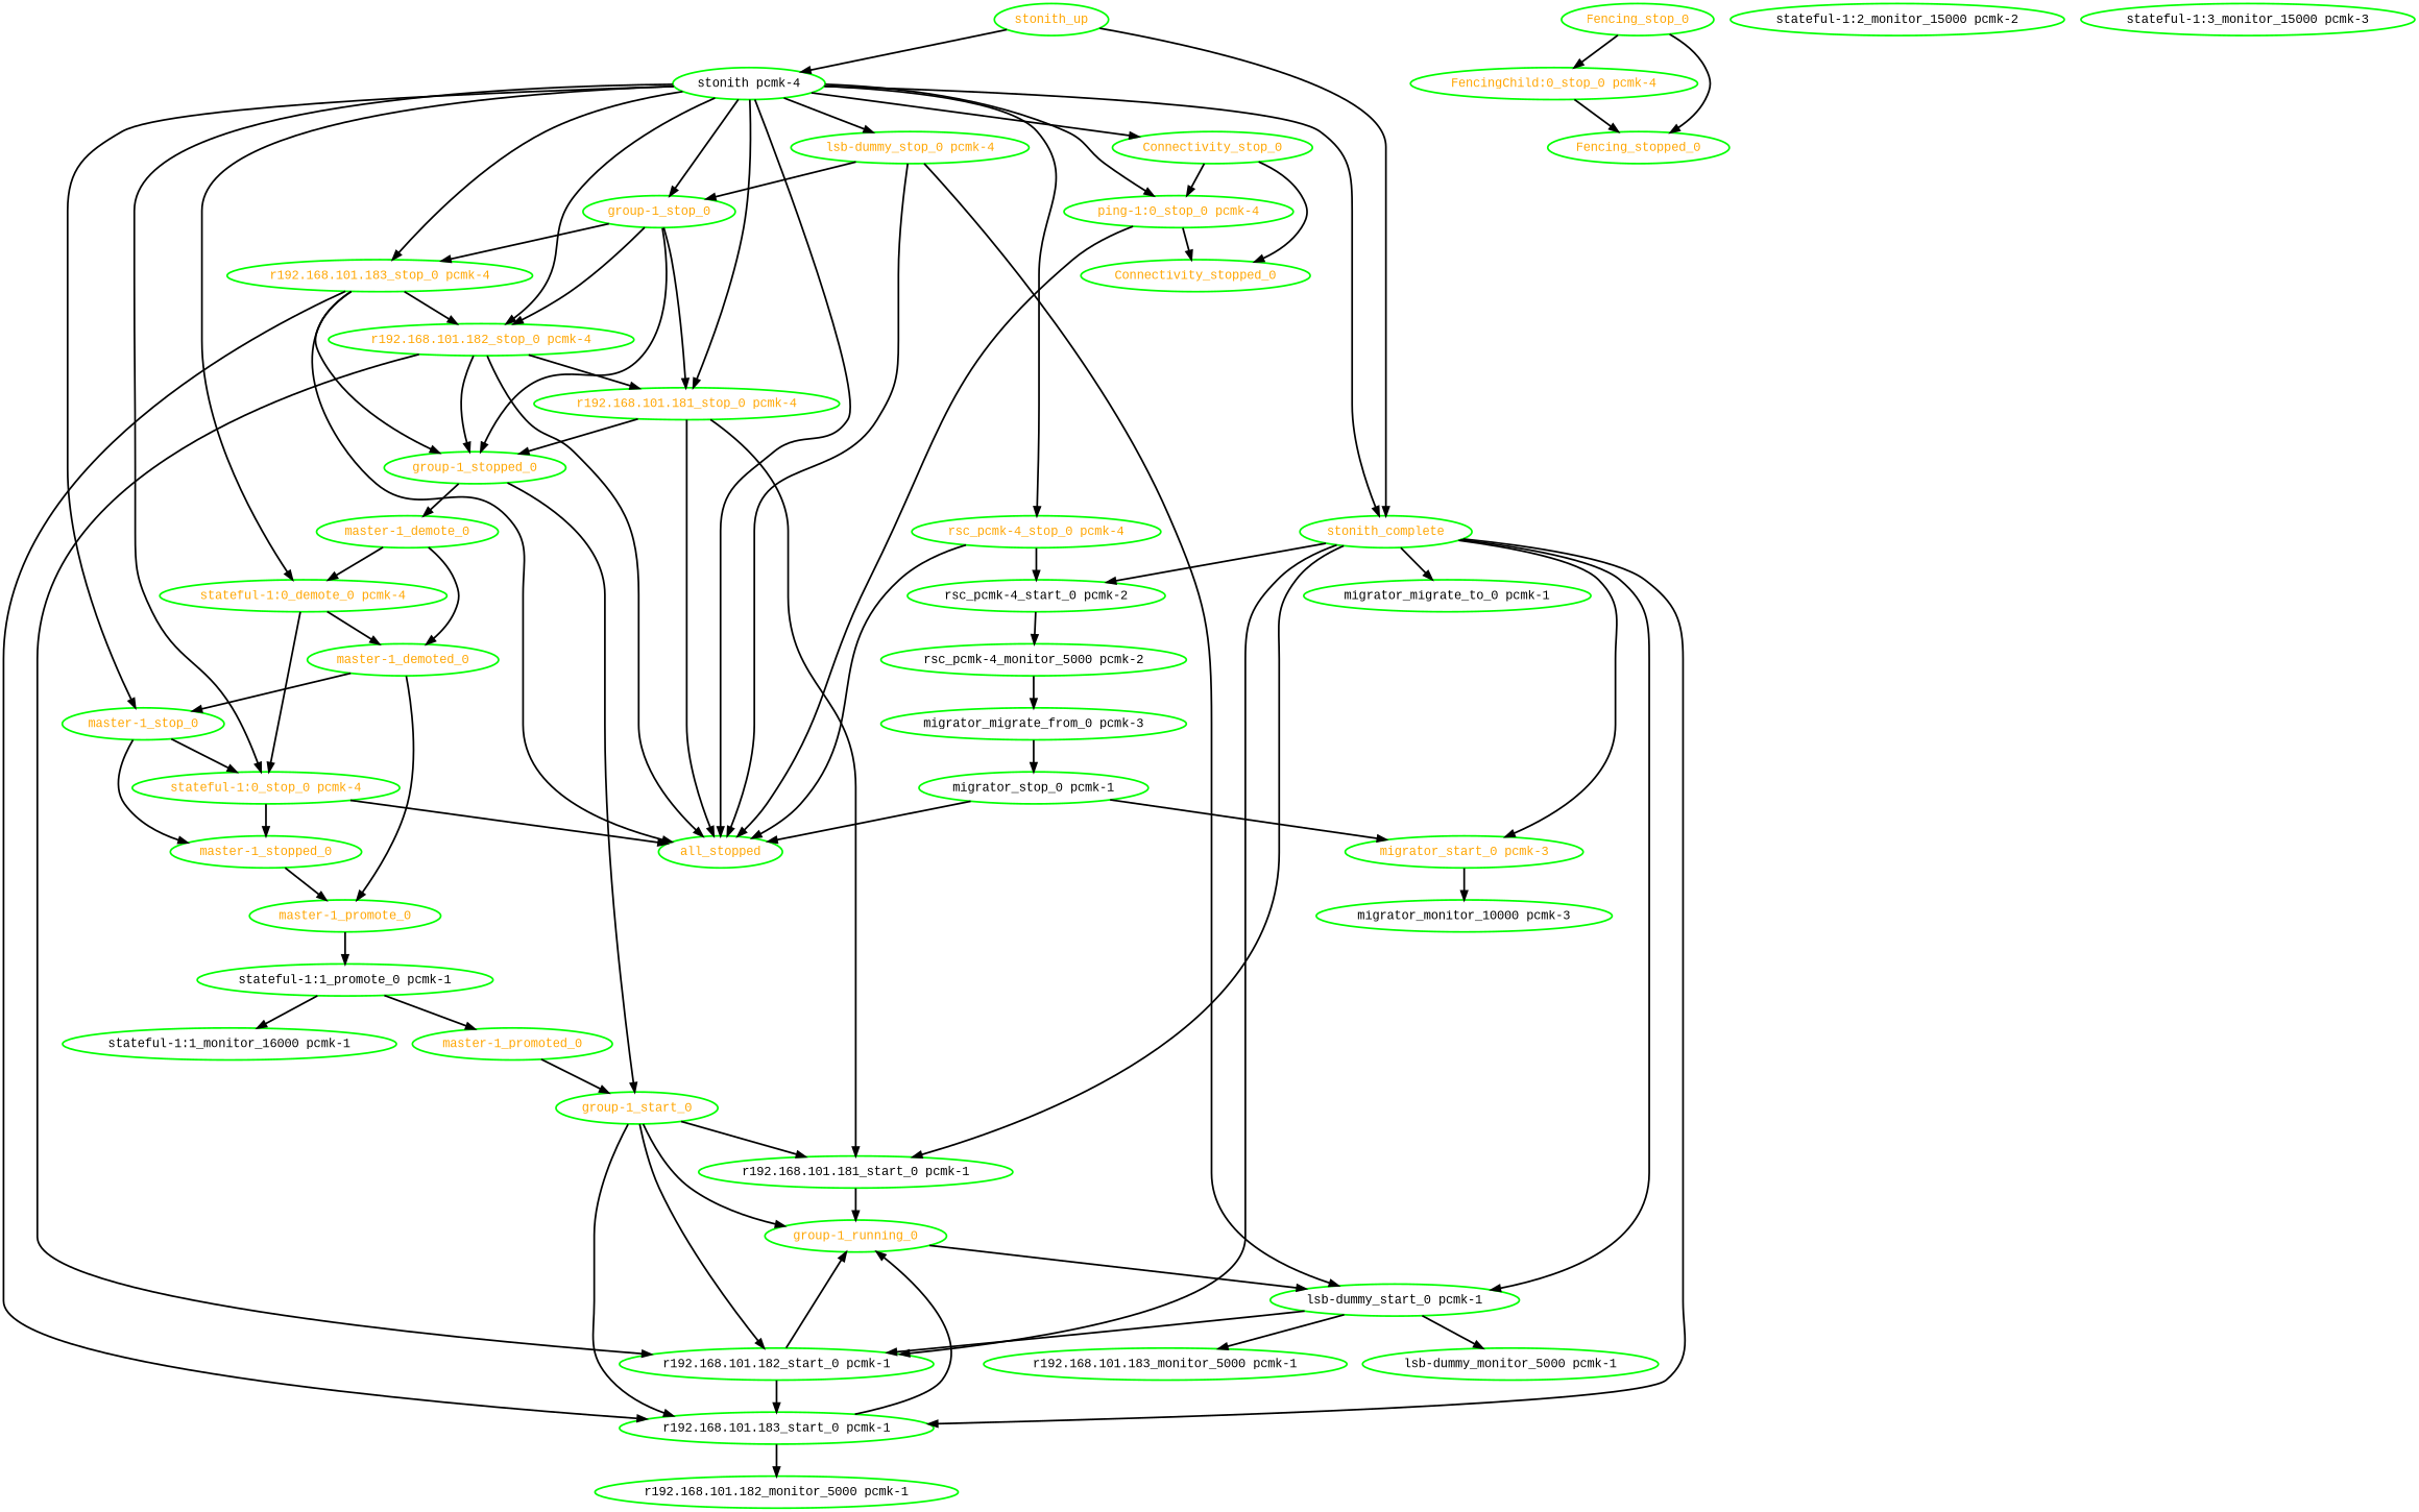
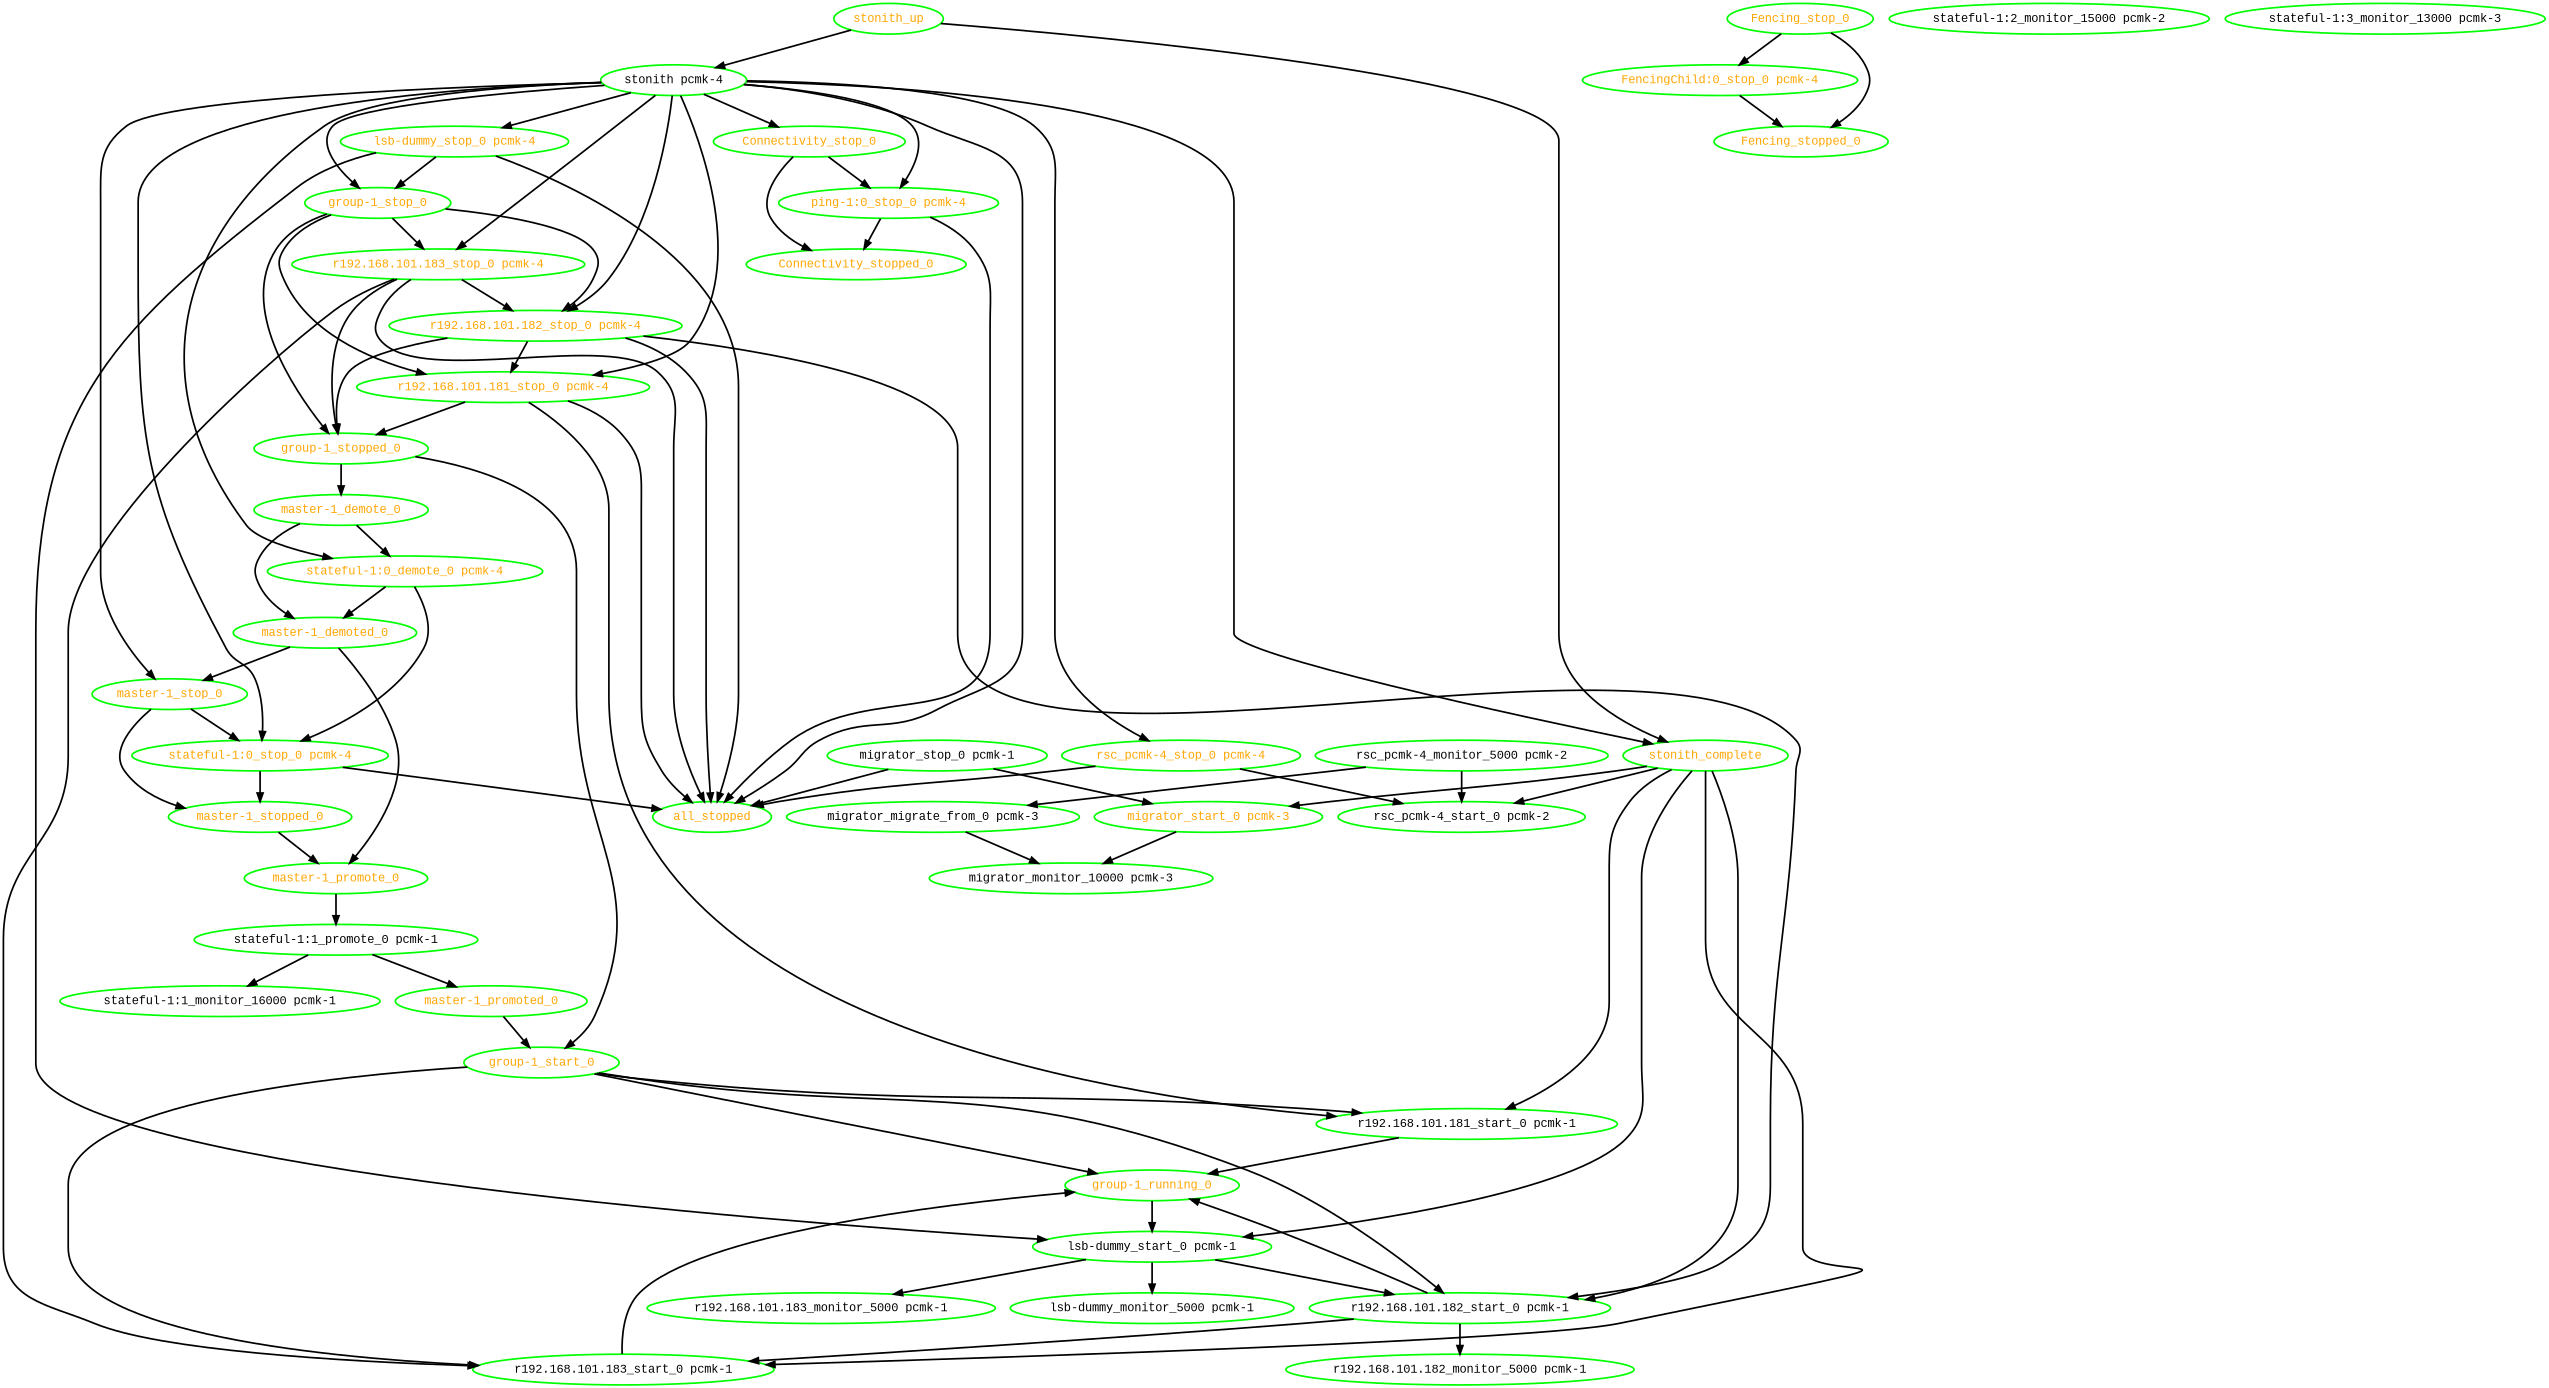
  digraph {
    fontname="Liberation Mono"
    node [color=green fontcolor=orange fontname="Liberation Mono" style=bold]
    edge [fontname="Liberation Mono" style=bold]
    Connectivity_stop_0
    Connectivity_stopped_0
    "ping-1:0_stop_0 pcmk-4"
    all_stopped
    "FencingChild:0_stop_0 pcmk-4"
    Fencing_stopped_0
    Fencing_stop_0
    "lsb-dummy_start_0 pcmk-1" [fontcolor=black]
    "group-1_running_0"
    "lsb-dummy_monitor_5000 pcmk-1" [fontcolor=black]
    "r192.168.101.182_start_0 pcmk-1" [fontcolor=black]
    "r192.168.101.183_monitor_5000 pcmk-1" [fontcolor=black]
    "group-1_start_0"
    "r192.168.101.181_start_0 pcmk-1" [fontcolor=black]
    "r192.168.101.183_start_0 pcmk-1" [fontcolor=black]
    "r192.168.101.182_monitor_5000 pcmk-1" [fontcolor=black]
    "group-1_stop_0"
    "group-1_stopped_0"
    "r192.168.101.181_stop_0 pcmk-4"
    "r192.168.101.182_stop_0 pcmk-4"
    "r192.168.101.183_stop_0 pcmk-4"
    "master-1_demote_0"
    "master-1_demoted_0"
    "stateful-1:0_demote_0 pcmk-4"
    "master-1_promote_0"
    "master-1_stop_0"
    "stateful-1:0_stop_0 pcmk-4"
    "lsb-dummy_stop_0 pcmk-4"
    "stateful-1:1_promote_0 pcmk-1" [fontcolor=black]
    "master-1_stopped_0"
    "master-1_promoted_0"
    "stateful-1:1_monitor_16000 pcmk-1" [fontcolor=black]
    "migrator_migrate_from_0 pcmk-3" [fontcolor=black]
    "migrator_stop_0 pcmk-1" [fontcolor=black]
    "migrator_start_0 pcmk-3"
    "migrator_monitor_10000 pcmk-3" [fontcolor=black]
-   "migrator_migrate_to_0 pcmk-1" [fontcolor=black]
    "rsc_pcmk-4_monitor_5000 pcmk-2" [fontcolor=black]
    "rsc_pcmk-4_start_0 pcmk-2" [fontcolor=black]
    "rsc_pcmk-4_stop_0 pcmk-4"
    "stateful-1:2_monitor_15000 pcmk-2" [fontcolor=black]
-   "stateful-1:3_monitor_15000 pcmk-3" [fontcolor=black]
+   "stateful-1:3_monitor_15000 pcmk-3" [fontcolor=black label="stateful-1:3_monitor_13000 pcmk-3"]
    "stonith pcmk-4" [fontcolor=black]
    stonith_complete
    stonith_up
    Connectivity_stop_0 -> Connectivity_stopped_0
    Connectivity_stop_0 -> "ping-1:0_stop_0 pcmk-4"
    "ping-1:0_stop_0 pcmk-4" -> Connectivity_stopped_0
    "ping-1:0_stop_0 pcmk-4" -> all_stopped
    "FencingChild:0_stop_0 pcmk-4" -> Fencing_stopped_0
    Fencing_stop_0 -> "FencingChild:0_stop_0 pcmk-4"
    Fencing_stop_0 -> Fencing_stopped_0
    "lsb-dummy_start_0 pcmk-1" -> "lsb-dummy_monitor_5000 pcmk-1"
    "lsb-dummy_start_0 pcmk-1" -> "r192.168.101.182_start_0 pcmk-1"
    "lsb-dummy_start_0 pcmk-1" -> "r192.168.101.183_monitor_5000 pcmk-1"
    "group-1_running_0" -> "lsb-dummy_start_0 pcmk-1"
    "r192.168.101.182_start_0 pcmk-1" -> "group-1_running_0"
    "r192.168.101.182_start_0 pcmk-1" -> "r192.168.101.183_start_0 pcmk-1"
-   "r192.168.101.183_start_0 pcmk-1" -> "r192.168.101.182_monitor_5000 pcmk-1"
+   "r192.168.101.182_start_0 pcmk-1" -> "r192.168.101.182_monitor_5000 pcmk-1"
    "group-1_start_0" -> "group-1_running_0"
    "group-1_start_0" -> "r192.168.101.182_start_0 pcmk-1"
    "group-1_start_0" -> "r192.168.101.181_start_0 pcmk-1"
    "group-1_start_0" -> "r192.168.101.183_start_0 pcmk-1"
    "r192.168.101.181_start_0 pcmk-1" -> "group-1_running_0"
    "r192.168.101.183_start_0 pcmk-1" -> "group-1_running_0"
    "group-1_stop_0" -> "group-1_stopped_0"
    "group-1_stop_0" -> "r192.168.101.181_stop_0 pcmk-4"
    "group-1_stop_0" -> "r192.168.101.182_stop_0 pcmk-4"
    "group-1_stop_0" -> "r192.168.101.183_stop_0 pcmk-4"
    "group-1_stopped_0" -> "group-1_start_0"
    "group-1_stopped_0" -> "master-1_demote_0"
    "r192.168.101.181_stop_0 pcmk-4" -> all_stopped
    "r192.168.101.181_stop_0 pcmk-4" -> "r192.168.101.181_start_0 pcmk-1"
    "r192.168.101.181_stop_0 pcmk-4" -> "group-1_stopped_0"
    "r192.168.101.182_stop_0 pcmk-4" -> all_stopped
    "r192.168.101.182_stop_0 pcmk-4" -> "r192.168.101.182_start_0 pcmk-1"
    "r192.168.101.182_stop_0 pcmk-4" -> "group-1_stopped_0"
    "r192.168.101.182_stop_0 pcmk-4" -> "r192.168.101.181_stop_0 pcmk-4"
    "r192.168.101.183_stop_0 pcmk-4" -> all_stopped
    "r192.168.101.183_stop_0 pcmk-4" -> "r192.168.101.183_start_0 pcmk-1"
    "r192.168.101.183_stop_0 pcmk-4" -> "group-1_stopped_0"
    "r192.168.101.183_stop_0 pcmk-4" -> "r192.168.101.182_stop_0 pcmk-4"
    "master-1_demote_0" -> "master-1_demoted_0"
    "master-1_demote_0" -> "stateful-1:0_demote_0 pcmk-4"
    "master-1_demoted_0" -> "master-1_promote_0"
    "master-1_demoted_0" -> "master-1_stop_0"
    "stateful-1:0_demote_0 pcmk-4" -> "master-1_demoted_0"
    "stateful-1:0_demote_0 pcmk-4" -> "stateful-1:0_stop_0 pcmk-4"
    "master-1_promote_0" -> "stateful-1:1_promote_0 pcmk-1"
    "master-1_stop_0" -> "stateful-1:0_stop_0 pcmk-4"
    "master-1_stop_0" -> "master-1_stopped_0"
    "stateful-1:0_stop_0 pcmk-4" -> all_stopped
    "stateful-1:0_stop_0 pcmk-4" -> "master-1_stopped_0"
    "lsb-dummy_stop_0 pcmk-4" -> all_stopped
    "lsb-dummy_stop_0 pcmk-4" -> "lsb-dummy_start_0 pcmk-1"
    "lsb-dummy_stop_0 pcmk-4" -> "group-1_stop_0"
    "stateful-1:1_promote_0 pcmk-1" -> "master-1_promoted_0"
    "stateful-1:1_promote_0 pcmk-1" -> "stateful-1:1_monitor_16000 pcmk-1"
    "master-1_stopped_0" -> "master-1_promote_0"
    "master-1_promoted_0" -> "group-1_start_0"
-   "migrator_migrate_from_0 pcmk-3" -> "migrator_stop_0 pcmk-1"
+   "migrator_migrate_from_0 pcmk-3" -> "migrator_monitor_10000 pcmk-3"
    "migrator_stop_0 pcmk-1" -> all_stopped
    "migrator_stop_0 pcmk-1" -> "migrator_start_0 pcmk-3"
    "migrator_start_0 pcmk-3" -> "migrator_monitor_10000 pcmk-3"
    "rsc_pcmk-4_monitor_5000 pcmk-2" -> "migrator_migrate_from_0 pcmk-3"
-   "rsc_pcmk-4_start_0 pcmk-2" -> "rsc_pcmk-4_monitor_5000 pcmk-2"
+   "rsc_pcmk-4_monitor_5000 pcmk-2" -> "rsc_pcmk-4_start_0 pcmk-2"
    "rsc_pcmk-4_stop_0 pcmk-4" -> all_stopped
    "rsc_pcmk-4_stop_0 pcmk-4" -> "rsc_pcmk-4_start_0 pcmk-2"
    "stonith pcmk-4" -> Connectivity_stop_0
    "stonith pcmk-4" -> "ping-1:0_stop_0 pcmk-4"
    "stonith pcmk-4" -> all_stopped
    "stonith pcmk-4" -> "group-1_stop_0"
    "stonith pcmk-4" -> "r192.168.101.181_stop_0 pcmk-4"
    "stonith pcmk-4" -> "r192.168.101.182_stop_0 pcmk-4"
    "stonith pcmk-4" -> "r192.168.101.183_stop_0 pcmk-4"
    "stonith pcmk-4" -> "stateful-1:0_demote_0 pcmk-4"
    "stonith pcmk-4" -> "master-1_stop_0"
    "stonith pcmk-4" -> "stateful-1:0_stop_0 pcmk-4"
    "stonith pcmk-4" -> "lsb-dummy_stop_0 pcmk-4"
    "stonith pcmk-4" -> "rsc_pcmk-4_stop_0 pcmk-4"
    "stonith pcmk-4" -> stonith_complete
    stonith_complete -> "lsb-dummy_start_0 pcmk-1"
    stonith_complete -> "r192.168.101.182_start_0 pcmk-1"
    stonith_complete -> "r192.168.101.181_start_0 pcmk-1"
    stonith_complete -> "r192.168.101.183_start_0 pcmk-1"
    stonith_complete -> "migrator_start_0 pcmk-3"
-   stonith_complete -> "migrator_migrate_to_0 pcmk-1"
    stonith_complete -> "rsc_pcmk-4_start_0 pcmk-2"
    stonith_up -> "stonith pcmk-4"
    stonith_up -> stonith_complete
  }
